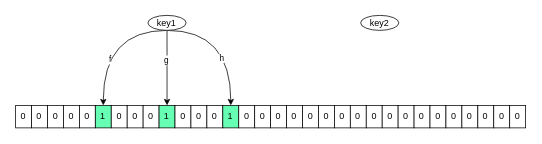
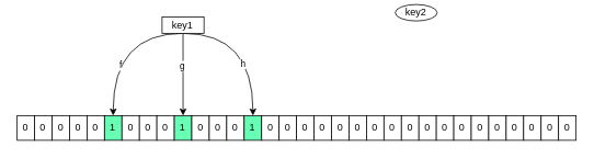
  <mxCell id="0" />
  <mxCell id="1" parent="0" />
  <mxCell id="2" value="" style="group" vertex="1" connectable="0" parent="1"><mxGeometry x="20" y="140" width="680.0" height="30" as="geometry" /></mxCell>
  <mxCell id="3" value="0" style="rounded=0;whiteSpace=wrap;html=1;" vertex="1" parent="2"><mxGeometry width="21.25" height="30" as="geometry" /></mxCell>
  <mxCell id="4" value="0" style="rounded=0;whiteSpace=wrap;html=1;" vertex="1" parent="2"><mxGeometry x="21.25" width="21.25" height="30" as="geometry" /></mxCell>
  <mxCell id="5" value="0" style="rounded=0;whiteSpace=wrap;html=1;" vertex="1" parent="2"><mxGeometry x="42.5" width="21.25" height="30" as="geometry" /></mxCell>
  <mxCell id="6" value="0" style="rounded=0;whiteSpace=wrap;html=1;" vertex="1" parent="2"><mxGeometry x="63.75" width="21.25" height="30" as="geometry" /></mxCell>
  <mxCell id="7" value="0" style="rounded=0;whiteSpace=wrap;html=1;" vertex="1" parent="2"><mxGeometry x="85.0" width="21.25" height="30" as="geometry" /></mxCell>
  <mxCell id="8" value="1" style="rounded=0;whiteSpace=wrap;html=1;fillColor=#66FFB3;" vertex="1" parent="2"><mxGeometry x="106.25" width="21.25" height="30" as="geometry" /></mxCell>
  <mxCell id="9" value="0" style="rounded=0;whiteSpace=wrap;html=1;" vertex="1" parent="2"><mxGeometry x="127.5" width="21.25" height="30" as="geometry" /></mxCell>
  <mxCell id="10" value="0" style="rounded=0;whiteSpace=wrap;html=1;" vertex="1" parent="2"><mxGeometry x="148.75" width="21.25" height="30" as="geometry" /></mxCell>
  <mxCell id="11" value="0" style="rounded=0;whiteSpace=wrap;html=1;" vertex="1" parent="2"><mxGeometry x="170.0" width="21.25" height="30" as="geometry" /></mxCell>
  <mxCell id="12" value="1" style="rounded=0;whiteSpace=wrap;html=1;fillColor=#66FFB3;" vertex="1" parent="2"><mxGeometry x="191.25" width="21.25" height="30" as="geometry" /></mxCell>
  <mxCell id="13" value="0" style="rounded=0;whiteSpace=wrap;html=1;" vertex="1" parent="2"><mxGeometry x="212.5" width="21.25" height="30" as="geometry" /></mxCell>
  <mxCell id="14" value="0" style="rounded=0;whiteSpace=wrap;html=1;" vertex="1" parent="2"><mxGeometry x="233.75" width="21.25" height="30" as="geometry" /></mxCell>
  <mxCell id="15" value="0" style="rounded=0;whiteSpace=wrap;html=1;" vertex="1" parent="2"><mxGeometry x="255.0" width="21.25" height="30" as="geometry" /></mxCell>
  <mxCell id="16" value="1" style="rounded=0;whiteSpace=wrap;html=1;fillColor=#66FFB3;" vertex="1" parent="2"><mxGeometry x="276.25" width="21.25" height="30" as="geometry" /></mxCell>
  <mxCell id="17" value="0" style="rounded=0;whiteSpace=wrap;html=1;" vertex="1" parent="2"><mxGeometry x="297.5" width="21.25" height="30" as="geometry" /></mxCell>
  <mxCell id="18" value="0" style="rounded=0;whiteSpace=wrap;html=1;" vertex="1" parent="2"><mxGeometry x="318.75" width="21.25" height="30" as="geometry" /></mxCell>
  <mxCell id="19" value="0" style="rounded=0;whiteSpace=wrap;html=1;" vertex="1" parent="2"><mxGeometry x="340.0" width="21.25" height="30" as="geometry" /></mxCell>
  <mxCell id="20" value="0" style="rounded=0;whiteSpace=wrap;html=1;" vertex="1" parent="2"><mxGeometry x="361.25" width="21.25" height="30" as="geometry" /></mxCell>
  <mxCell id="21" value="0" style="rounded=0;whiteSpace=wrap;html=1;" vertex="1" parent="2"><mxGeometry x="382.5" width="21.25" height="30" as="geometry" /></mxCell>
  <mxCell id="22" value="0" style="rounded=0;whiteSpace=wrap;html=1;" vertex="1" parent="2"><mxGeometry x="403.75" width="21.25" height="30" as="geometry" /></mxCell>
  <mxCell id="23" value="0" style="rounded=0;whiteSpace=wrap;html=1;" vertex="1" parent="2"><mxGeometry x="425.0" width="21.25" height="30" as="geometry" /></mxCell>
  <mxCell id="24" value="0" style="rounded=0;whiteSpace=wrap;html=1;" vertex="1" parent="2"><mxGeometry x="446.25" width="21.25" height="30" as="geometry" /></mxCell>
  <mxCell id="25" value="0" style="rounded=0;whiteSpace=wrap;html=1;" vertex="1" parent="2"><mxGeometry x="467.5" width="21.25" height="30" as="geometry" /></mxCell>
  <mxCell id="26" value="0" style="rounded=0;whiteSpace=wrap;html=1;" vertex="1" parent="2"><mxGeometry x="488.75" width="21.25" height="30" as="geometry" /></mxCell>
  <mxCell id="27" value="0" style="rounded=0;whiteSpace=wrap;html=1;" vertex="1" parent="2"><mxGeometry x="510.0" width="21.25" height="30" as="geometry" /></mxCell>
  <mxCell id="28" value="0" style="rounded=0;whiteSpace=wrap;html=1;" vertex="1" parent="2"><mxGeometry x="531.25" width="21.25" height="30" as="geometry" /></mxCell>
  <mxCell id="29" value="0" style="rounded=0;whiteSpace=wrap;html=1;" vertex="1" parent="2"><mxGeometry x="552.5" width="21.25" height="30" as="geometry" /></mxCell>
  <mxCell id="30" value="0" style="rounded=0;whiteSpace=wrap;html=1;" vertex="1" parent="2"><mxGeometry x="573.75" width="21.25" height="30" as="geometry" /></mxCell>
  <mxCell id="31" value="0" style="rounded=0;whiteSpace=wrap;html=1;" vertex="1" parent="2"><mxGeometry x="595.0" width="21.25" height="30" as="geometry" /></mxCell>
  <mxCell id="32" value="0" style="rounded=0;whiteSpace=wrap;html=1;" vertex="1" parent="2"><mxGeometry x="616.25" width="21.25" height="30" as="geometry" /></mxCell>
  <mxCell id="33" value="0" style="rounded=0;whiteSpace=wrap;html=1;" vertex="1" parent="2"><mxGeometry x="637.5" width="21.25" height="30" as="geometry" /></mxCell>
  <mxCell id="34" value="0" style="rounded=0;whiteSpace=wrap;html=1;" vertex="1" parent="2"><mxGeometry x="658.75" width="21.25" height="30" as="geometry" /></mxCell>
  <mxCell id="35" style="edgeStyle=orthogonalEdgeStyle;rounded=0;orthogonalLoop=1;jettySize=auto;html=1;exitX=0.5;exitY=1;exitDx=0;exitDy=0;entryX=0.5;entryY=0;entryDx=0;entryDy=0;curved=1;" edge="1" parent="1" source="41" target="8"><mxGeometry relative="1" as="geometry"><Array as="points"><mxPoint x="137" y="40" /></Array></mxGeometry></mxCell>
  <mxCell id="36" value="f" style="edgeLabel;html=1;align=center;verticalAlign=middle;resizable=0;points=[];" vertex="1" connectable="0" parent="35"><mxGeometry x="0.332" y="9" relative="1" as="geometry"><mxPoint as="offset" /></mxGeometry></mxCell>
  <mxCell id="37" style="edgeStyle=orthogonalEdgeStyle;curved=1;rounded=0;orthogonalLoop=1;jettySize=auto;html=1;exitX=0.5;exitY=1;exitDx=0;exitDy=0;entryX=0.5;entryY=0;entryDx=0;entryDy=0;" edge="1" parent="1" source="41" target="12"><mxGeometry relative="1" as="geometry"><Array as="points"><mxPoint x="222" y="90" /><mxPoint x="222" y="90" /></Array></mxGeometry></mxCell>
  <mxCell id="38" value="g" style="edgeLabel;html=1;align=center;verticalAlign=middle;resizable=0;points=[];" vertex="1" connectable="0" parent="37"><mxGeometry x="-0.224" y="-1" relative="1" as="geometry"><mxPoint as="offset" /></mxGeometry></mxCell>
  <mxCell id="39" style="edgeStyle=orthogonalEdgeStyle;curved=1;rounded=0;orthogonalLoop=1;jettySize=auto;html=1;exitX=0.5;exitY=1;exitDx=0;exitDy=0;entryX=0.5;entryY=0;entryDx=0;entryDy=0;" edge="1" parent="1" source="41" target="16"><mxGeometry relative="1" as="geometry"><Array as="points"><mxPoint x="307" y="40" /></Array></mxGeometry></mxCell>
  <mxCell id="40" value="h" style="edgeLabel;html=1;align=center;verticalAlign=middle;resizable=0;points=[];" vertex="1" connectable="0" parent="39"><mxGeometry x="0.32" y="-12" relative="1" as="geometry"><mxPoint as="offset" /></mxGeometry></mxCell>
- <mxCell id="41" value="key1" style="ellipse;whiteSpace=wrap;html=1;" vertex="1" parent="1"><mxGeometry x="196.37" y="20" width="51" height="20" as="geometry" /></mxCell>
- <mxCell id="42" value="key2" style="ellipse;whiteSpace=wrap;html=1;" vertex="1" parent="1"><mxGeometry x="480" y="20" width="51" height="20" as="geometry" /></mxCell>
+ <mxCell id="41" value="key1" style="whiteSpace=wrap;html=1;rounded=0;" vertex="1" parent="1"><mxGeometry x="196.37" y="20" width="51" height="20" as="geometry" /></mxCell>
+ <mxCell id="42" value="key2" style="ellipse;whiteSpace=wrap;html=1;" vertex="1" parent="1"><mxGeometry x="480" y="5" width="51" height="20" as="geometry" /></mxCell>
